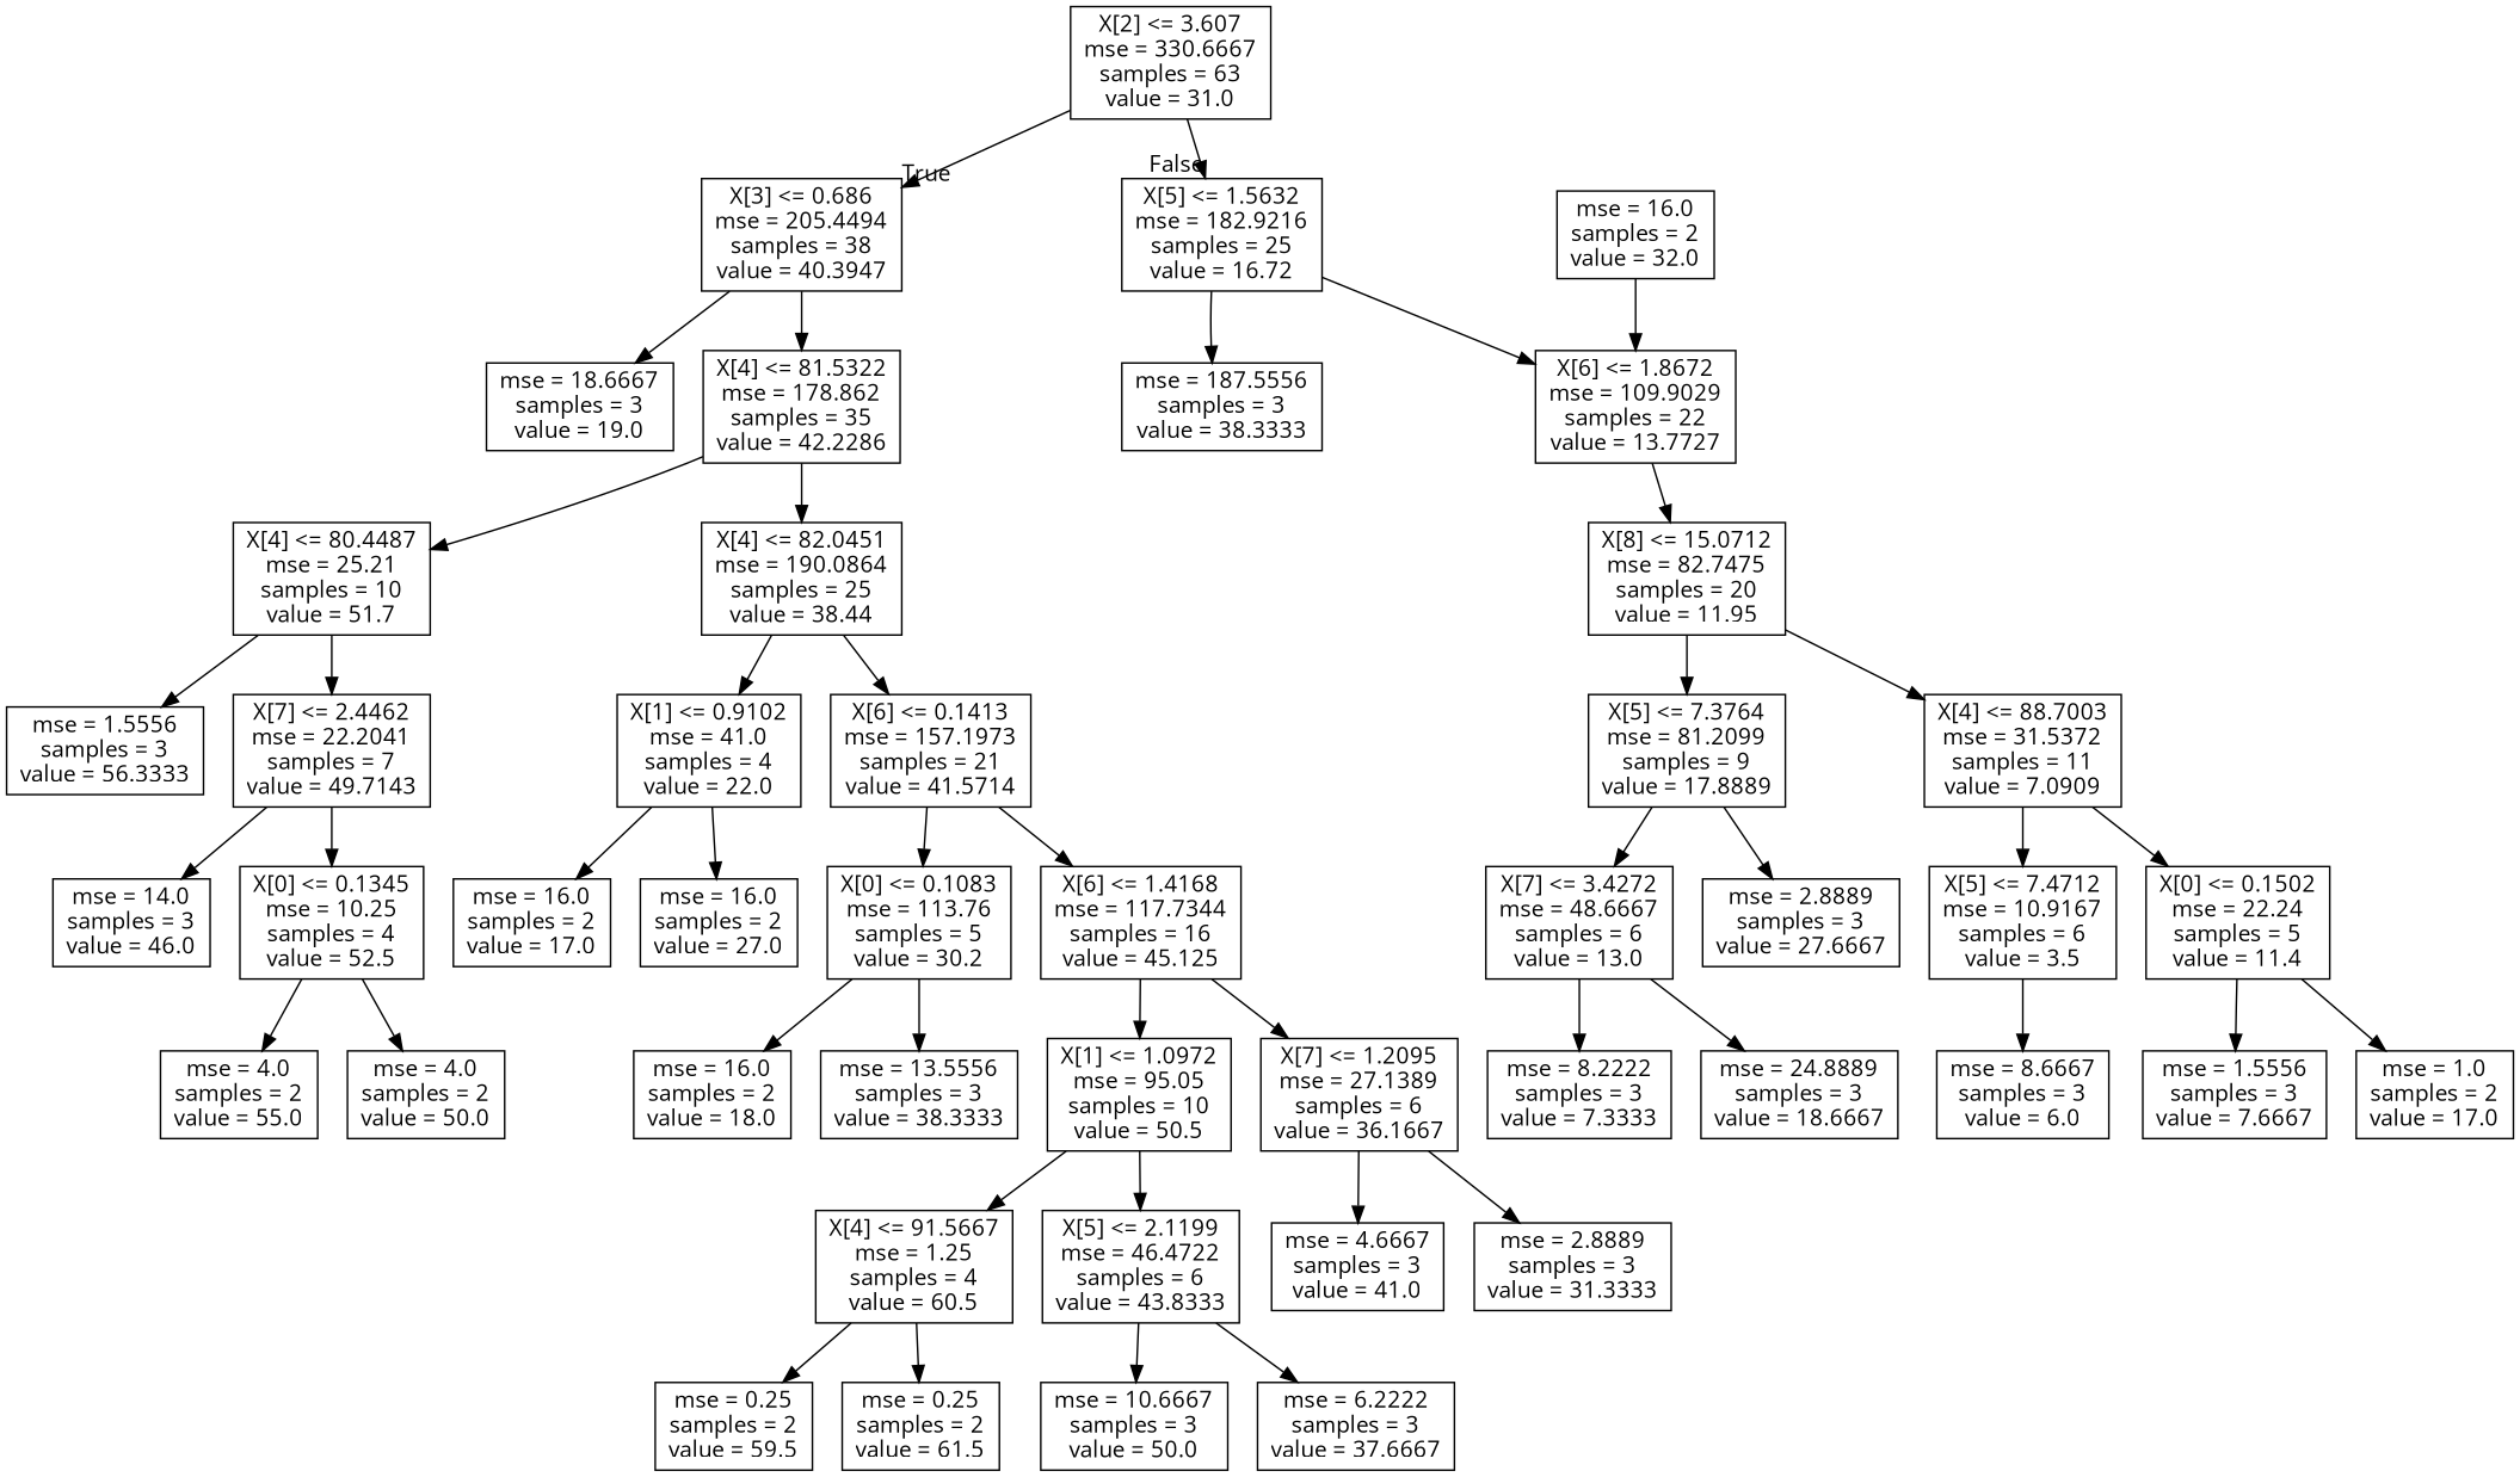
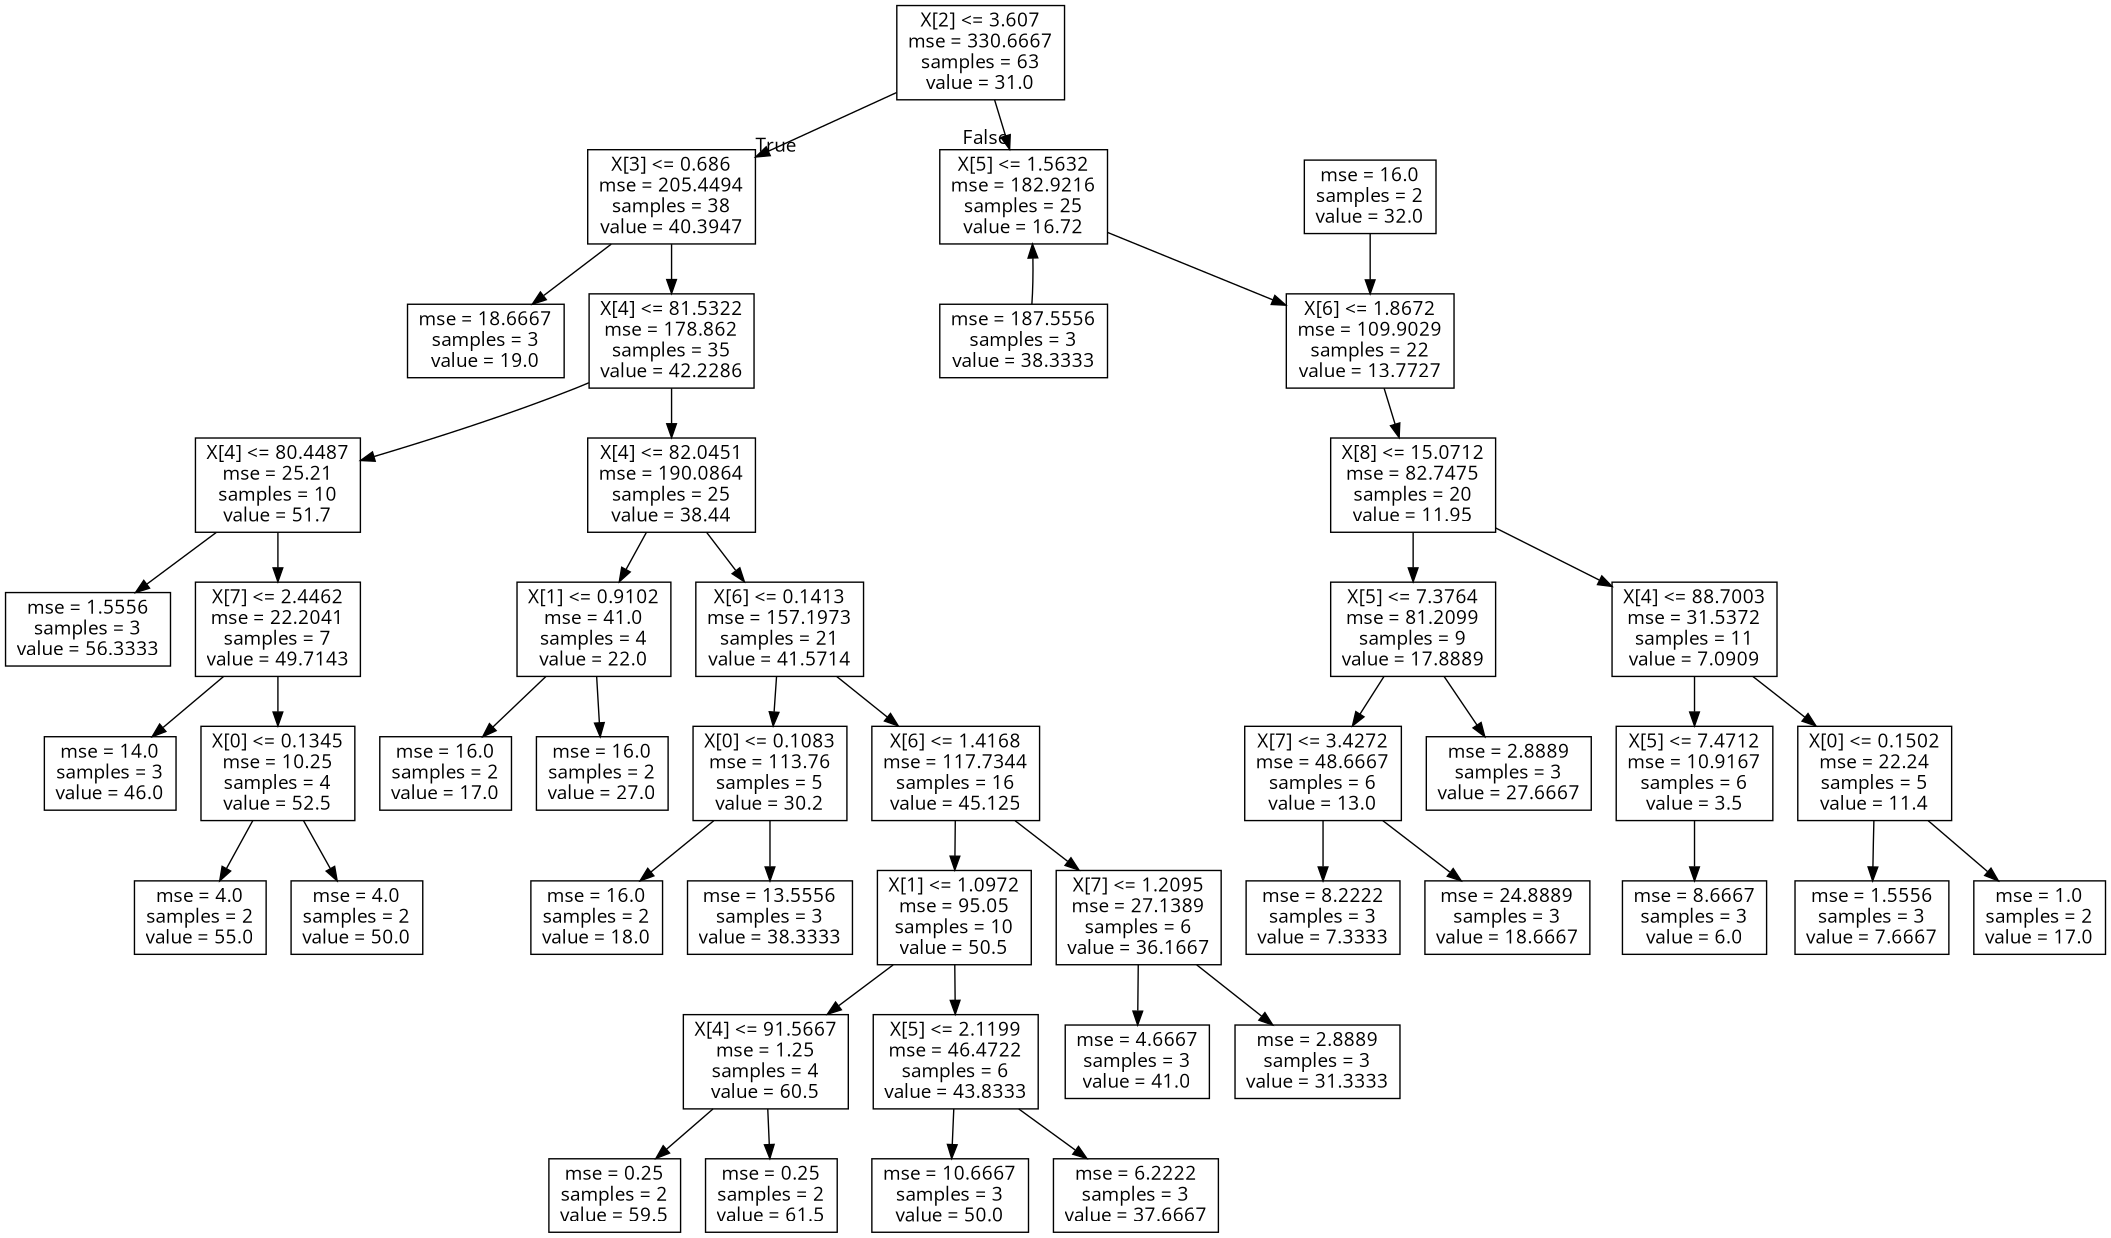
  digraph {
    fontname="Open Sans"
    node [fontname="Open Sans" shape=box]
    edge [fontname="Open Sans"]
    n1 [label="X[2] <= 3.607\nmse = 330.6667\nsamples = 63\nvalue = 31.0"]
    n2 [label="X[3] <= 0.686\nmse = 205.4494\nsamples = 38\nvalue = 40.3947"]
    n3 [label="X[5] <= 1.5632\nmse = 182.9216\nsamples = 25\nvalue = 16.72"]
    n4 [label="mse = 18.6667\nsamples = 3\nvalue = 19.0"]
    n5 [label="X[4] <= 81.5322\nmse = 178.862\nsamples = 35\nvalue = 42.2286"]
    n6 [label="mse = 187.5556\nsamples = 3\nvalue = 38.3333"]
    n7 [label="X[6] <= 1.8672\nmse = 109.9029\nsamples = 22\nvalue = 13.7727"]
    n8 [label="X[4] <= 80.4487\nmse = 25.21\nsamples = 10\nvalue = 51.7"]
    n9 [label="X[4] <= 82.0451\nmse = 190.0864\nsamples = 25\nvalue = 38.44"]
    n10 [label="mse = 1.5556\nsamples = 3\nvalue = 56.3333"]
    n11 [label="X[7] <= 2.4462\nmse = 22.2041\nsamples = 7\nvalue = 49.7143"]
    n12 [label="X[1] <= 0.9102\nmse = 41.0\nsamples = 4\nvalue = 22.0"]
    n13 [label="X[6] <= 0.1413\nmse = 157.1973\nsamples = 21\nvalue = 41.5714"]
    n14 [label="mse = 14.0\nsamples = 3\nvalue = 46.0"]
    n15 [label="X[0] <= 0.1345\nmse = 10.25\nsamples = 4\nvalue = 52.5"]
    n16 [label="mse = 4.0\nsamples = 2\nvalue = 55.0"]
    n17 [label="mse = 4.0\nsamples = 2\nvalue = 50.0"]
    n18 [label="mse = 16.0\nsamples = 2\nvalue = 17.0"]
    n19 [label="mse = 16.0\nsamples = 2\nvalue = 27.0"]
    n20 [label="X[0] <= 0.1083\nmse = 113.76\nsamples = 5\nvalue = 30.2"]
    n21 [label="X[6] <= 1.4168\nmse = 117.7344\nsamples = 16\nvalue = 45.125"]
    n22 [label="mse = 16.0\nsamples = 2\nvalue = 18.0"]
    n23 [label="mse = 13.5556\nsamples = 3\nvalue = 38.3333"]
    n24 [label="X[1] <= 1.0972\nmse = 95.05\nsamples = 10\nvalue = 50.5"]
    n25 [label="X[7] <= 1.2095\nmse = 27.1389\nsamples = 6\nvalue = 36.1667"]
    n26 [label="X[4] <= 91.5667\nmse = 1.25\nsamples = 4\nvalue = 60.5"]
    n27 [label="X[5] <= 2.1199\nmse = 46.4722\nsamples = 6\nvalue = 43.8333"]
    n28 [label="mse = 4.6667\nsamples = 3\nvalue = 41.0"]
    n29 [label="mse = 2.8889\nsamples = 3\nvalue = 31.3333"]
    n30 [label="mse = 0.25\nsamples = 2\nvalue = 59.5"]
    n31 [label="mse = 0.25\nsamples = 2\nvalue = 61.5"]
    n32 [label="mse = 10.6667\nsamples = 3\nvalue = 50.0"]
    n33 [label="mse = 6.2222\nsamples = 3\nvalue = 37.6667"]
    n34 [label="X[8] <= 15.0712\nmse = 82.7475\nsamples = 20\nvalue = 11.95"]
    n35 [label="X[5] <= 7.3764\nmse = 81.2099\nsamples = 9\nvalue = 17.8889"]
    n36 [label="X[4] <= 88.7003\nmse = 31.5372\nsamples = 11\nvalue = 7.0909"]
    n37 [label="mse = 16.0\nsamples = 2\nvalue = 32.0"]
    n38 [label="X[7] <= 3.4272\nmse = 48.6667\nsamples = 6\nvalue = 13.0"]
    n39 [label="mse = 2.8889\nsamples = 3\nvalue = 27.6667"]
    n40 [label="X[5] <= 7.4712\nmse = 10.9167\nsamples = 6\nvalue = 3.5"]
    n41 [label="X[0] <= 0.1502\nmse = 22.24\nsamples = 5\nvalue = 11.4"]
    n42 [label="mse = 8.2222\nsamples = 3\nvalue = 7.3333"]
    n43 [label="mse = 24.8889\nsamples = 3\nvalue = 18.6667"]
    n44 [label="mse = 8.6667\nsamples = 3\nvalue = 6.0"]
    n45 [label="mse = 1.5556\nsamples = 3\nvalue = 7.6667"]
    n46 [label="mse = 1.0\nsamples = 2\nvalue = 17.0"]
    n1 -> n2 [headlabel=True labelangle=45 labeldistance=2.5]
    n1 -> n3 [headlabel=False labelangle=-45 labeldistance=2.5]
    n2 -> n4
    n2 -> n5
-   n3 -> n6
+   n6 -> n3
    n3 -> n7
    n5 -> n8
    n5 -> n9
    n7 -> n34
    n8 -> n10
    n8 -> n11
    n9 -> n12
    n9 -> n13
    n11 -> n14
    n11 -> n15
    n12 -> n18
    n12 -> n19
    n13 -> n20
    n13 -> n21
    n15 -> n16
    n15 -> n17
    n20 -> n22
    n20 -> n23
    n21 -> n24
    n21 -> n25
    n24 -> n26
    n24 -> n27
    n25 -> n28
    n25 -> n29
    n26 -> n30
    n26 -> n31
    n27 -> n32
    n27 -> n33
    n34 -> n35
    n34 -> n36
    n35 -> n38
    n35 -> n39
    n36 -> n40
    n36 -> n41
    n37 -> n7
    n38 -> n42
    n38 -> n43
    n40 -> n44
    n41 -> n45
    n41 -> n46
  }
